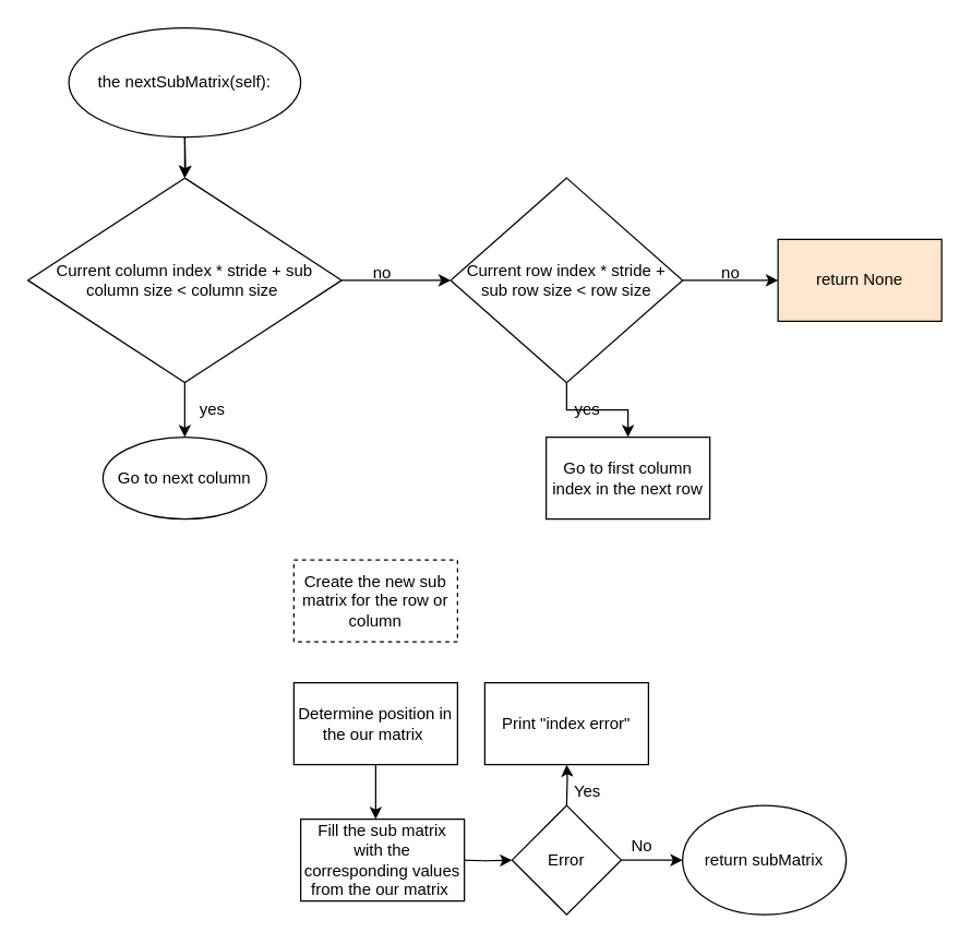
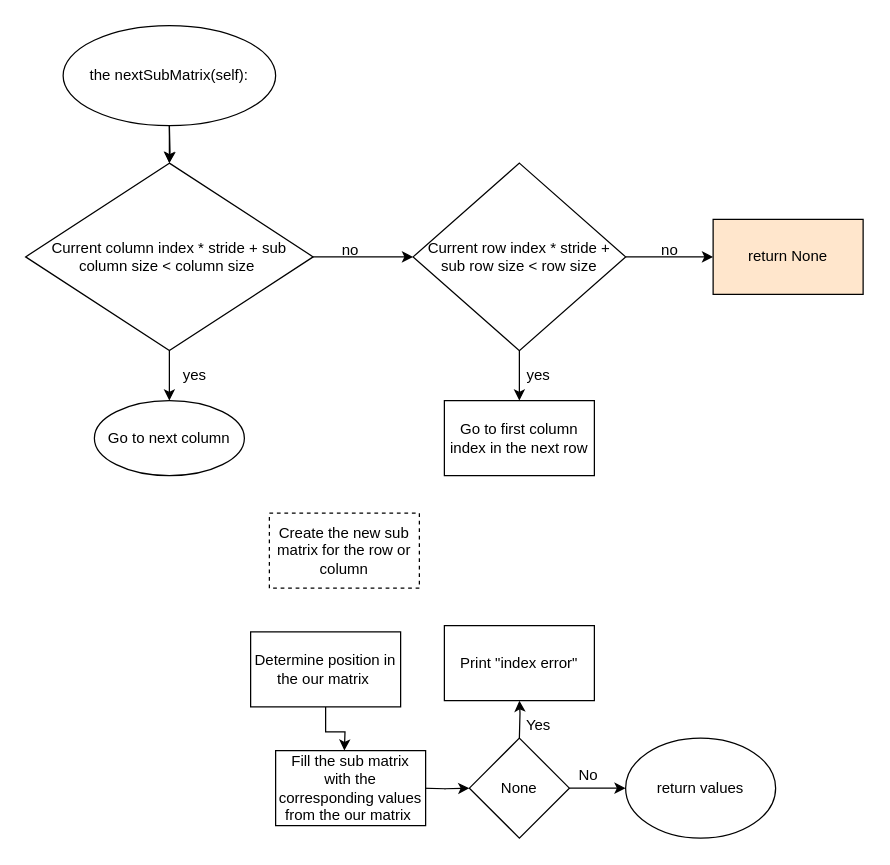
  <mxCell id="0" />
  <mxCell id="1" parent="0" />
  <mxCell id="2" value="" style="edgeStyle=orthogonalEdgeStyle;rounded=0;orthogonalLoop=1;jettySize=auto;html=1;" parent="1" target="6" edge="1"><mxGeometry relative="1" as="geometry"><mxPoint x="135" y="100" as="sourcePoint" /></mxGeometry></mxCell>
  <mxCell id="3" value="" style="edgeStyle=orthogonalEdgeStyle;rounded=0;orthogonalLoop=1;jettySize=auto;html=1;" edge="1" parent="1" source="4" target="6"><mxGeometry relative="1" as="geometry" /></mxCell>
  <mxCell id="4" value="the nextSubMatrix(self):" style="ellipse;whiteSpace=wrap;html=1;" parent="1" vertex="1"><mxGeometry x="50" y="20" width="170" height="80" as="geometry" /></mxCell>
  <mxCell id="5" value="" style="edgeStyle=orthogonalEdgeStyle;rounded=0;orthogonalLoop=1;jettySize=auto;html=1;" parent="1" source="6" target="12" edge="1"><mxGeometry relative="1" as="geometry" /></mxCell>
  <mxCell id="6" value="Current column index * stride + sub column size &amp;lt; column size&amp;nbsp;" style="rhombus;whiteSpace=wrap;html=1;" parent="1" vertex="1"><mxGeometry x="20" y="130" width="230" height="150" as="geometry" /></mxCell>
  <mxCell id="7" value="" style="edgeStyle=orthogonalEdgeStyle;rounded=0;orthogonalLoop=1;jettySize=auto;html=1;" parent="1" source="9" target="13" edge="1"><mxGeometry relative="1" as="geometry" /></mxCell>
  <mxCell id="8" value="" style="edgeStyle=orthogonalEdgeStyle;rounded=0;orthogonalLoop=1;jettySize=auto;html=1;" parent="1" source="9" edge="1"><mxGeometry relative="1" as="geometry"><mxPoint x="570" y="205" as="targetPoint" /></mxGeometry></mxCell>
  <mxCell id="9" value="Current row index * stride + sub row size &amp;lt; row size" style="rhombus;whiteSpace=wrap;html=1;" parent="1" vertex="1"><mxGeometry x="330" y="130" width="170" height="150" as="geometry" /></mxCell>
  <mxCell id="10" value="" style="edgeStyle=orthogonalEdgeStyle;rounded=0;orthogonalLoop=1;jettySize=auto;html=1;" parent="1" source="6" target="9" edge="1"><mxGeometry relative="1" as="geometry" /></mxCell>
  <mxCell id="11" value="no" style="text;html=1;strokeColor=none;fillColor=none;align=center;verticalAlign=middle;whiteSpace=wrap;rounded=0;" parent="1" vertex="1"><mxGeometry x="260" y="190" width="40" height="20" as="geometry" /></mxCell>
  <mxCell id="12" value="Go to next column" style="ellipse;whiteSpace=wrap;html=1;" parent="1" vertex="1"><mxGeometry x="75" y="320" width="120" height="60" as="geometry" /></mxCell>
- <mxCell id="13" value="Go to first column index in the next row" style="whiteSpace=wrap;html=1;" parent="1" vertex="1"><mxGeometry x="400" y="320" width="120" height="60" as="geometry" /></mxCell>
+ <mxCell id="13" value="Go to first column index in the next row" style="whiteSpace=wrap;html=1;" parent="1" vertex="1"><mxGeometry x="355" y="320" width="120" height="60" as="geometry" /></mxCell>
  <mxCell id="14" value="return None" style="whiteSpace=wrap;html=1;fillColor=#ffe6cc;" parent="1" vertex="1"><mxGeometry x="570" y="175" width="120" height="60" as="geometry" /></mxCell>
  <mxCell id="15" value="yes" style="text;html=1;align=center;verticalAlign=middle;resizable=0;points=[];autosize=1;" parent="1" vertex="1"><mxGeometry x="140" y="290" width="30" height="20" as="geometry" /></mxCell>
  <mxCell id="16" value="yes" style="text;html=1;align=center;verticalAlign=middle;resizable=0;points=[];autosize=1;" parent="1" vertex="1"><mxGeometry x="415" y="290" width="30" height="20" as="geometry" /></mxCell>
  <mxCell id="17" value="no" style="text;html=1;align=center;verticalAlign=middle;resizable=0;points=[];autosize=1;" parent="1" vertex="1"><mxGeometry x="520" y="190" width="30" height="20" as="geometry" /></mxCell>
  <mxCell id="18" value="Create the new sub matrix for the row or column" style="rounded=0;whiteSpace=wrap;html=1;dashed=1;" parent="1" vertex="1"><mxGeometry x="215" y="410" width="120" height="60" as="geometry" /></mxCell>
- <mxCell id="19" value="return subMatrix" style="ellipse;whiteSpace=wrap;html=1;rounded=0;" parent="1" vertex="1"><mxGeometry x="500" y="590" width="120" height="80" as="geometry" /></mxCell>
+ <mxCell id="19" value="return values" style="ellipse;whiteSpace=wrap;html=1;rounded=0;" parent="1" vertex="1"><mxGeometry x="500" y="590" width="120" height="80" as="geometry" /></mxCell>
  <mxCell id="20" value="" style="edgeStyle=orthogonalEdgeStyle;rounded=0;orthogonalLoop=1;jettySize=auto;html=1;" parent="1" source="21" edge="1"><mxGeometry relative="1" as="geometry"><mxPoint x="275" y="600" as="targetPoint" /></mxGeometry></mxCell>
- <mxCell id="21" value="Determine position in the our matrix&amp;nbsp;" style="whiteSpace=wrap;html=1;rounded=0;" parent="1" vertex="1"><mxGeometry x="215" y="500" width="120" height="60" as="geometry" /></mxCell>
+ <mxCell id="21" value="Determine position in the our matrix&amp;nbsp;" style="whiteSpace=wrap;html=1;rounded=0;" parent="1" vertex="1"><mxGeometry x="200" y="505" width="120" height="60" as="geometry" /></mxCell>
  <mxCell id="22" value="" style="edgeStyle=orthogonalEdgeStyle;rounded=0;orthogonalLoop=1;jettySize=auto;html=1;" parent="1" edge="1"><mxGeometry relative="1" as="geometry"><mxPoint x="335" y="630" as="sourcePoint" /><mxPoint x="375" y="630" as="targetPoint" /></mxGeometry></mxCell>
  <mxCell id="23" value="Fill the sub matrix with the corresponding values from the our matrix&amp;nbsp;" style="whiteSpace=wrap;html=1;rounded=0;" parent="1" vertex="1"><mxGeometry x="220" y="600" width="120" height="60" as="geometry" /></mxCell>
  <mxCell id="24" value="" style="edgeStyle=orthogonalEdgeStyle;rounded=0;orthogonalLoop=1;jettySize=auto;html=1;" parent="1" target="27" edge="1"><mxGeometry relative="1" as="geometry"><mxPoint x="415" y="590" as="sourcePoint" /></mxGeometry></mxCell>
  <mxCell id="25" value="" style="edgeStyle=orthogonalEdgeStyle;rounded=0;orthogonalLoop=1;jettySize=auto;html=1;" parent="1" edge="1"><mxGeometry relative="1" as="geometry"><mxPoint x="455" y="630" as="sourcePoint" /><mxPoint x="500" y="630" as="targetPoint" /></mxGeometry></mxCell>
- <mxCell id="26" value="Error" style="rhombus;whiteSpace=wrap;html=1;rounded=0;" parent="1" vertex="1"><mxGeometry x="375" y="590" width="80" height="80" as="geometry" /></mxCell>
+ <mxCell id="26" value="None" style="rhombus;whiteSpace=wrap;html=1;rounded=0;" parent="1" vertex="1"><mxGeometry x="375" y="590" width="80" height="80" as="geometry" /></mxCell>
  <mxCell id="27" value="Print &quot;index error&quot;" style="whiteSpace=wrap;html=1;rounded=0;" parent="1" vertex="1"><mxGeometry x="355" y="500" width="120" height="60" as="geometry" /></mxCell>
  <mxCell id="28" value="Yes" style="text;html=1;align=center;verticalAlign=middle;resizable=0;points=[];autosize=1;" parent="1" vertex="1"><mxGeometry x="410" y="570" width="40" height="20" as="geometry" /></mxCell>
  <mxCell id="29" value="No" style="text;html=1;align=center;verticalAlign=middle;resizable=0;points=[];autosize=1;" parent="1" vertex="1"><mxGeometry x="455" y="610" width="30" height="20" as="geometry" /></mxCell>
